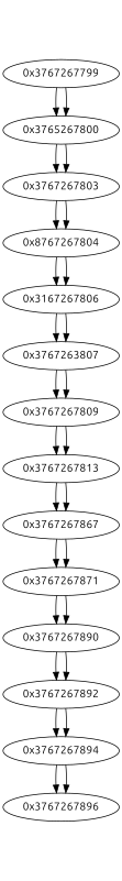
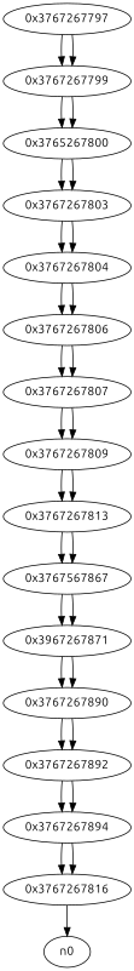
  digraph {
    fontname=Ubuntu
    node [fontname=Ubuntu]
    edge [fontname=Ubuntu]
+   n2 [label="0x3767267797"]
    n3 [label="0x3767267799"]
    n4 [label="0x3765267800"]
    n5 [label="0x3767267803"]
-   n6 [label="0x8767267804"]
-   n7 [label="0x3167267806"]
-   n8 [label="0x3767263807"]
+   n6 [label="0x3767267804"]
+   n7 [label="0x3767267806"]
+   n8 [label="0x3767267807"]
    n9 [label="0x3767267809"]
    n10 [label="0x3767267813"]
-   n11 [label="0x3767267867"]
-   n12 [label="0x3767267871"]
+   n11 [label="0x3767567867"]
+   n12 [label="0x3967267871"]
    n13 [label="0x3767267890"]
    n14 [label="0x3767267892"]
    n15 [label="0x3767267894"]
-   n16 [label="0x3767267896"]
+   n16 [label="0x3767267816"]
+   n0
+   n2 -> n3
+   n2 -> n3
    n3 -> n4
    n3 -> n4
    n4 -> n5
    n4 -> n5
    n5 -> n6
    n5 -> n6
    n6 -> n7
    n6 -> n7
    n7 -> n8
    n7 -> n8
    n8 -> n9
    n8 -> n9
    n9 -> n10
    n9 -> n10
    n10 -> n11
    n10 -> n11
    n11 -> n12
    n11 -> n12
    n12 -> n13
    n12 -> n13
    n13 -> n14
    n13 -> n14
    n14 -> n15
    n14 -> n15
    n15 -> n16
    n15 -> n16
+   n16 -> n0
  }
